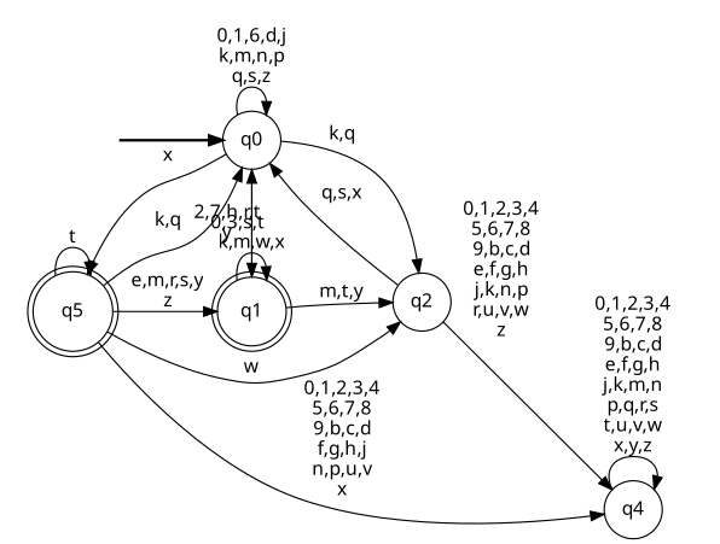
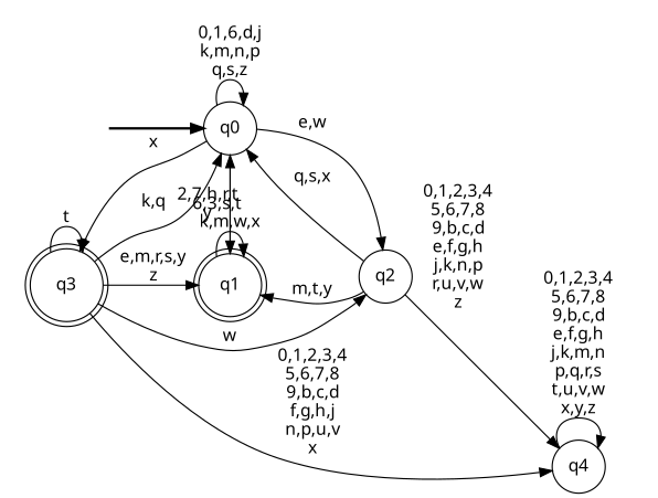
  digraph {
    fontname="Noto Sans"
    rankdir=LR
    node [fontname="Noto Sans" shape=circle style=filled color=black fillcolor=white]
    edge [fontname="Noto Sans"]
    __start0 [height=0 shape=none style=invis width=0 color="" fillcolor=""]
    n2 [label=q0]
    n3 [label=q1 shape=doublecircle style="rounded,filled"]
    n4 [label=q2]
-   n5 [label=q5 shape=doublecircle style="rounded,filled"]
+   n5 [label=q3 shape=doublecircle style="rounded,filled"]
    n6 [label=q4]
    subgraph cluster_1 {
      nodesep=0.15
      ranksep=0.15
      style=invis
      __start0
      n2
    }
    __start0 -> n2 [penwidth=2]
    n2 -> n2 [label="0,1,6,d,j\nk,m,n,p\nq,s,z"]
    n2 -> n3 [label="2,7,h,r,t\ny"]
-   n2 -> n4 [label="k,q"]
+   n2 -> n4 [label="e,w"]
    n2 -> n5 [label=x]
-   n3 -> n2 [label="0,3,s,t"]
+   n3 -> n2 [label="6,3,s,t"]
    n3 -> n3 [label="k,m,w,x"]
    n4 -> n2 [label="q,s,x"]
-   n3 -> n4 [label="m,t,y"]
+   n4 -> n3 [label="m,t,y"]
    n4 -> n6 [label="0,1,2,3,4\n5,6,7,8\n9,b,c,d\ne,f,g,h\nj,k,n,p\nr,u,v,w\nz"]
    n5 -> n2 [label="k,q"]
    n5 -> n3 [label="e,m,r,s,y\nz"]
    n5 -> n4 [label=w]
    n5 -> n5 [label=t]
    n5 -> n6 [label="0,1,2,3,4\n5,6,7,8\n9,b,c,d\nf,g,h,j\nn,p,u,v\nx"]
    n6 -> n6 [label="0,1,2,3,4\n5,6,7,8\n9,b,c,d\ne,f,g,h\nj,k,m,n\np,q,r,s\nt,u,v,w\nx,y,z"]
  }
